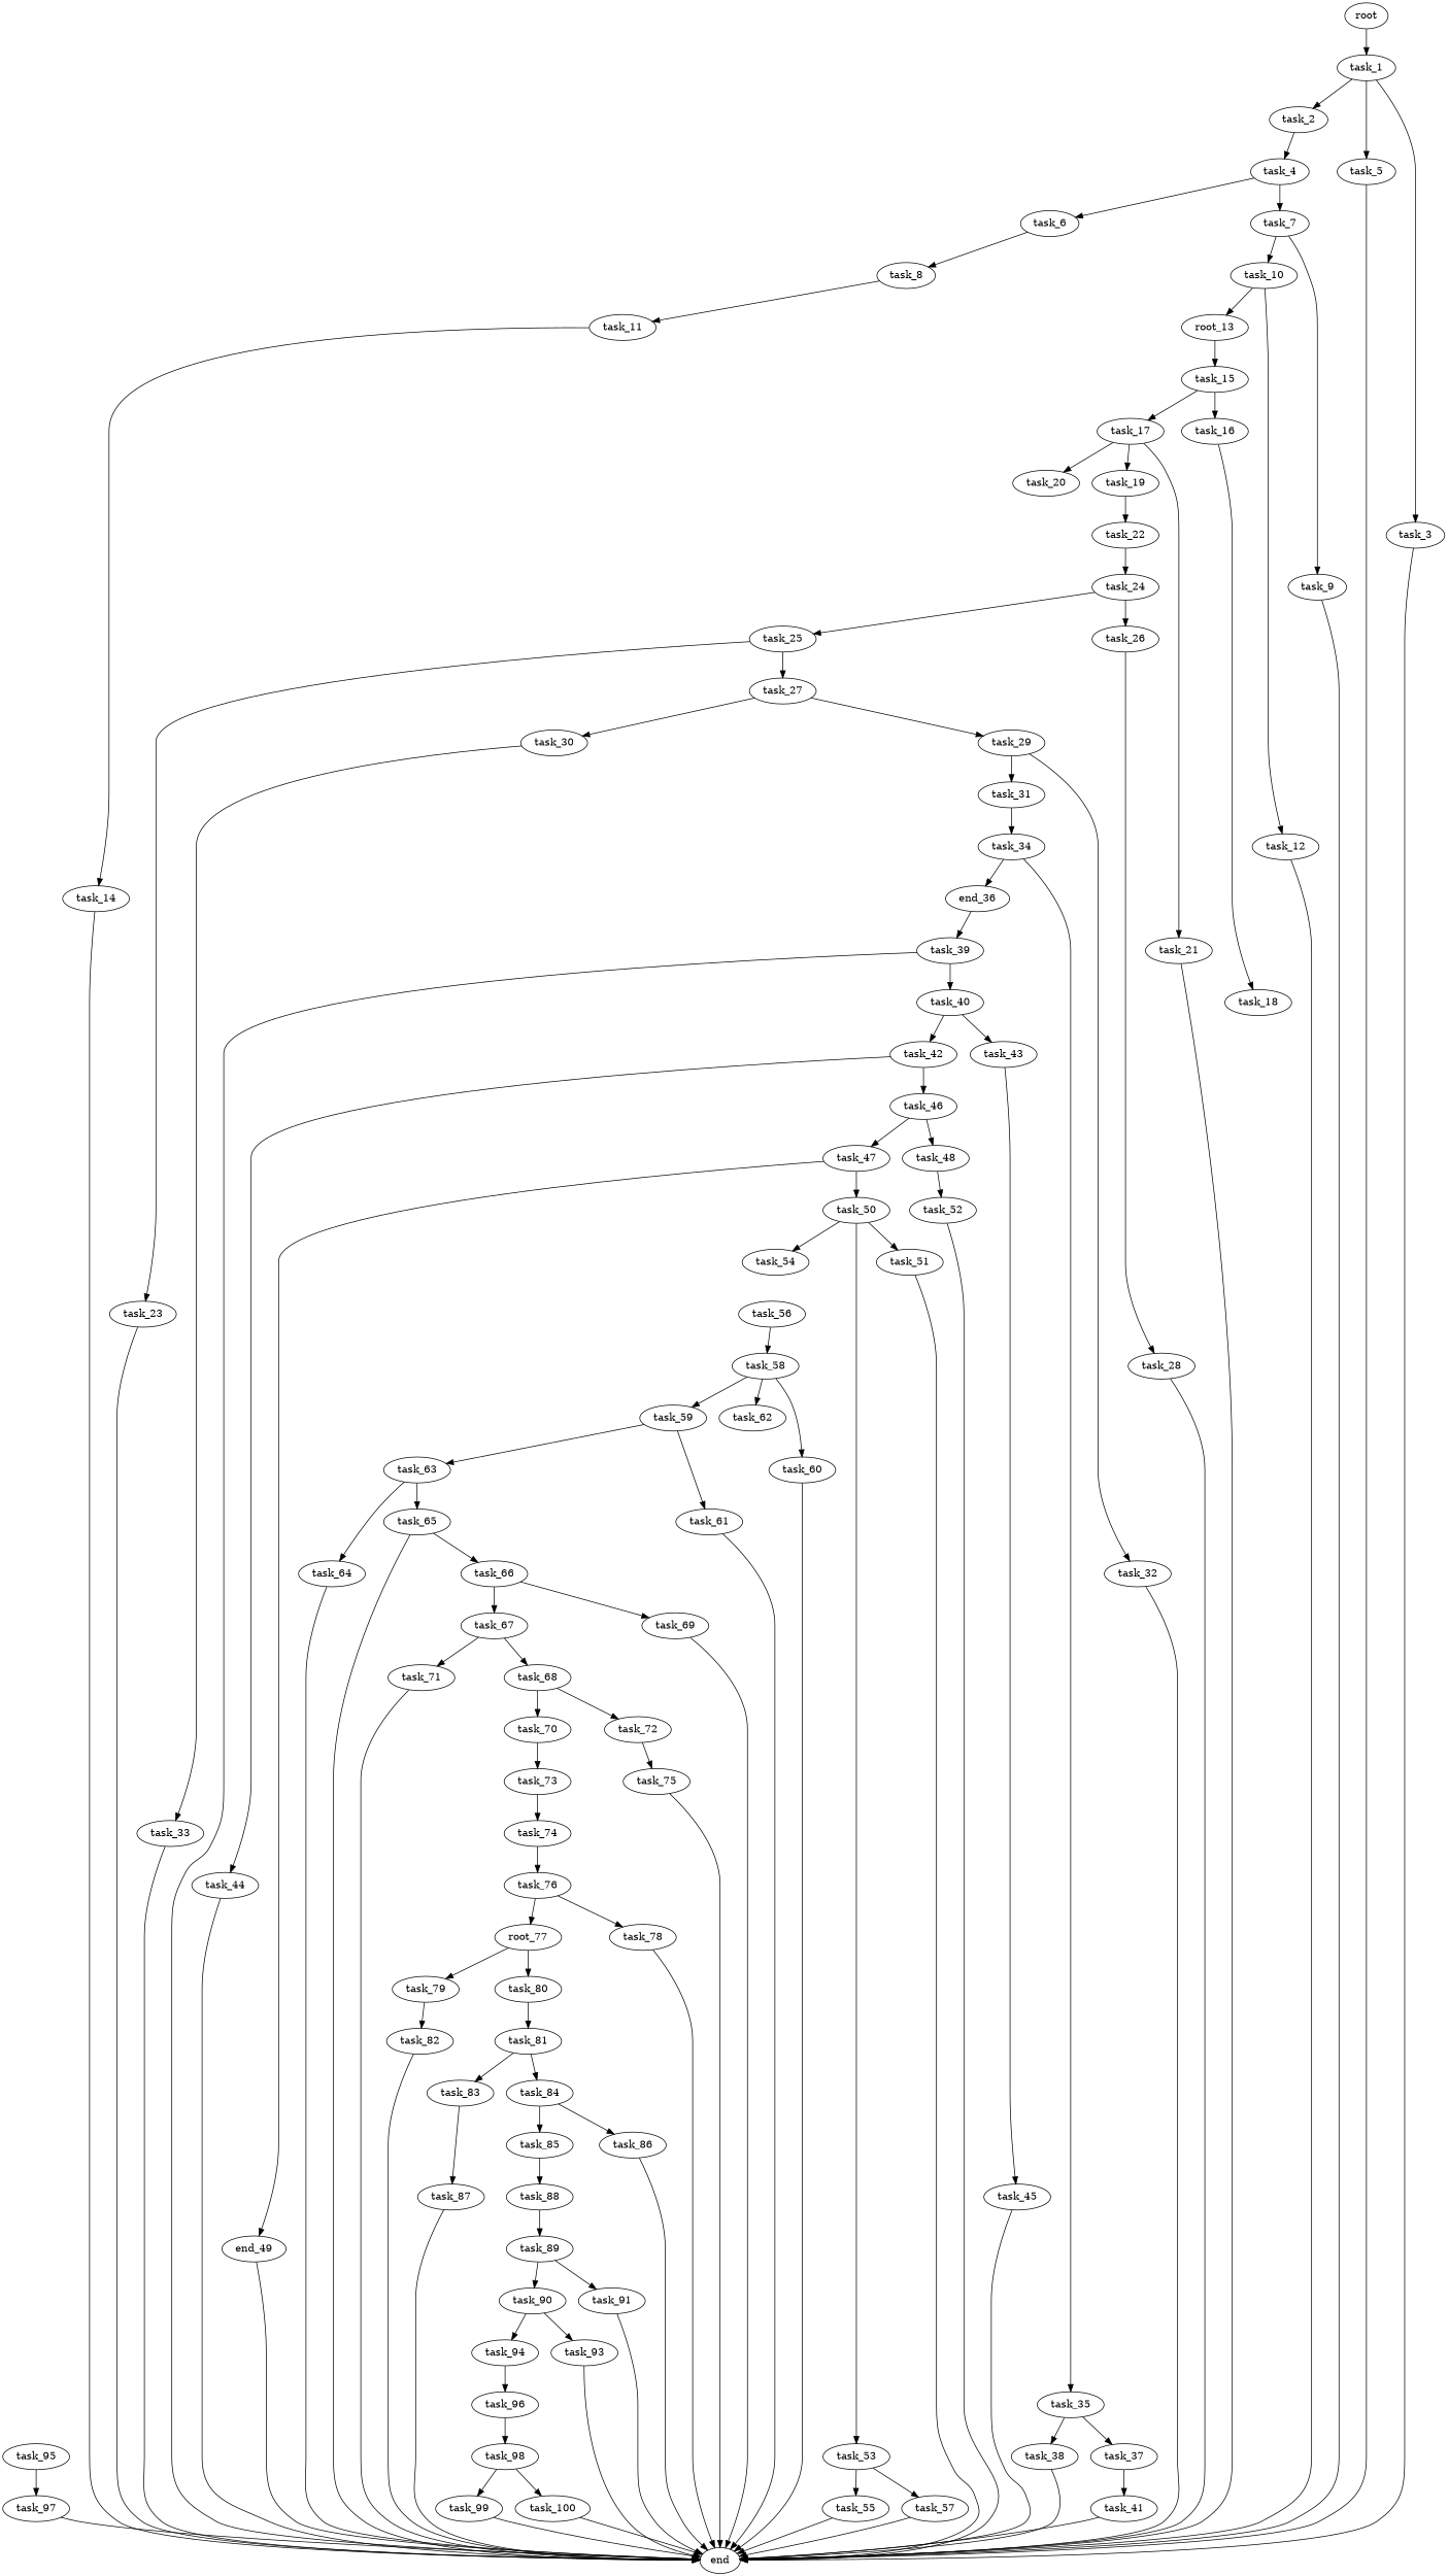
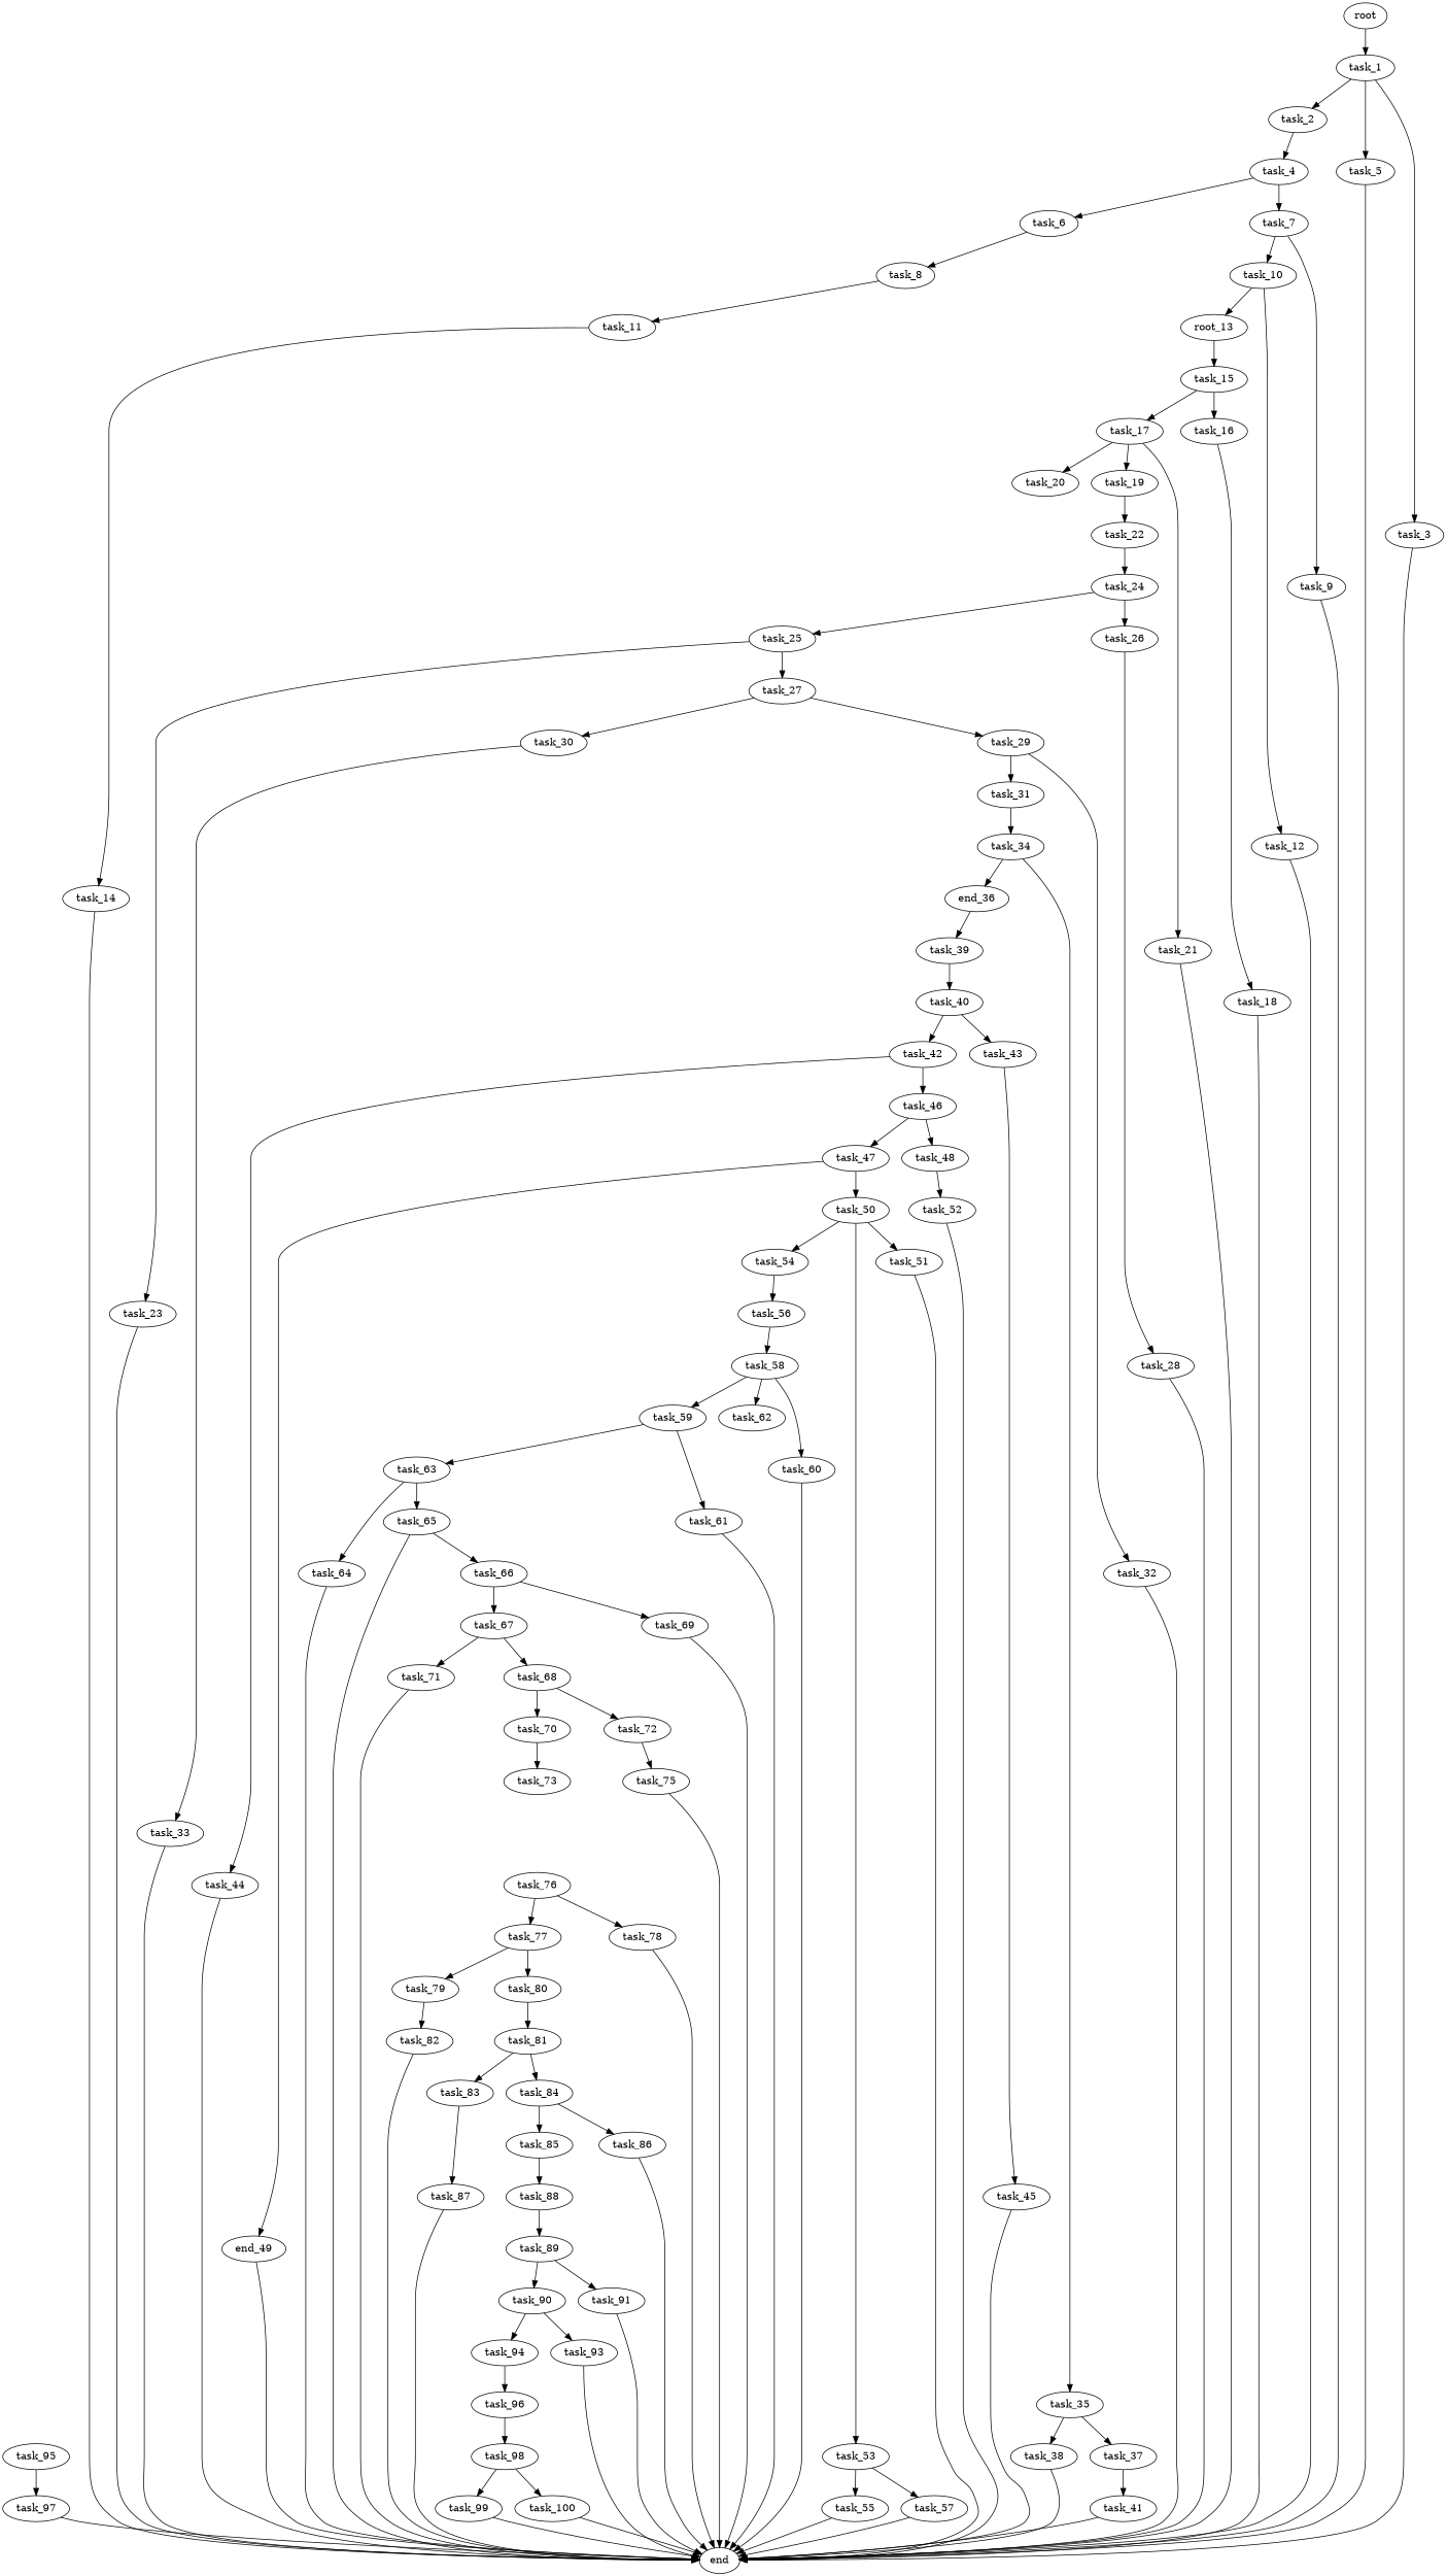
  digraph {
    task_15
    task_17
    task_16
    task_20
    task_19
    task_21
    task_18
-   task_77 [label=root_77]
+   task_77
    task_79
    task_80
    task_82
    task_81
    task_59
    task_63
    task_61
    task_64
    task_65
    end
    task_23
    task_22
    task_89
    task_90
    task_91
    task_94
    task_93
    task_24
    task_25
    task_26
    task_27
    task_28
    task_95
    task_97
    task_85
    task_88
    task_73
-   task_74
    task_76
    task_66
    task_45
    task_11
    task_14
    n42 [label=root_13]
    task_54
    task_56
    task_58
    task_62
    task_60
    task_55
    task_30
    task_33
    task_78
    n52 [label=end_49]
    task_47
    task_50
    task_53
    task_51
    task_83
    task_84
    task_87
    task_86
    n61 [label=end_36]
    task_34
    task_35
    task_39
    task_38
    task_37
    task_29
    task_44
    task_67
    task_71
    task_68
    task_70
    task_72
    task_31
    task_32
    task_69
    task_2
    task_4
    task_6
    task_7
    task_8
    task_10
    task_9
    task_40
    task_96
    task_98
    task_99
    task_100
    task_48
    task_52
    task_57
    task_5
    task_1
    task_3
    task_42
    task_43
    task_46
    task_12
    task_41
    task_75
    root
    task_15 -> task_17
    task_15 -> task_16
    task_17 -> task_20
    task_17 -> task_19
    task_17 -> task_21
    task_16 -> task_18
    task_19 -> task_22
    task_21 -> end
-   task_39 -> end
+   task_18 -> end
    task_77 -> task_79
    task_77 -> task_80
    task_79 -> task_82
    task_80 -> task_81
    task_82 -> end
    task_81 -> task_83
    task_81 -> task_84
    task_59 -> task_63
    task_59 -> task_61
    task_63 -> task_64
    task_63 -> task_65
    task_61 -> end
    task_64 -> end
    task_65 -> end
    task_65 -> task_66
    task_23 -> end
    task_22 -> task_24
    task_89 -> task_90
    task_89 -> task_91
    task_90 -> task_94
    task_90 -> task_93
    task_91 -> end
    task_94 -> task_96
    task_93 -> end
    task_24 -> task_25
    task_24 -> task_26
    task_25 -> task_23
    task_25 -> task_27
    task_26 -> task_28
    task_27 -> task_30
    task_27 -> task_29
    task_28 -> end
    task_95 -> task_97
    task_97 -> end
    task_85 -> task_88
    task_88 -> task_89
-   task_73 -> task_74
-   task_74 -> task_76
    task_76 -> task_77
    task_76 -> task_78
    task_66 -> task_67
    task_66 -> task_69
    task_45 -> end
    task_11 -> task_14
    task_14 -> end
    n42 -> task_15
+   task_54 -> task_56
    task_56 -> task_58
    task_58 -> task_59
    task_58 -> task_62
    task_58 -> task_60
    task_60 -> end
    task_55 -> end
    task_30 -> task_33
    task_33 -> end
    task_78 -> end
    n52 -> end
    task_47 -> n52
    task_47 -> task_50
    task_50 -> task_54
    task_50 -> task_53
    task_50 -> task_51
    task_53 -> task_55
    task_53 -> task_57
    task_51 -> end
    task_83 -> task_87
    task_84 -> task_85
    task_84 -> task_86
    task_87 -> end
    task_86 -> end
    n61 -> task_39
    task_34 -> n61
    task_34 -> task_35
    task_35 -> task_38
    task_35 -> task_37
    task_39 -> task_40
    task_38 -> end
    task_37 -> task_41
    task_29 -> task_31
    task_29 -> task_32
    task_44 -> end
    task_67 -> task_71
    task_67 -> task_68
    task_71 -> end
    task_68 -> task_70
    task_68 -> task_72
    task_70 -> task_73
    task_72 -> task_75
    task_31 -> task_34
    task_32 -> end
    task_69 -> end
    task_2 -> task_4
    task_4 -> task_6
    task_4 -> task_7
    task_6 -> task_8
    task_7 -> task_10
    task_7 -> task_9
    task_8 -> task_11
    task_10 -> n42
    task_10 -> task_12
    task_9 -> end
    task_40 -> task_42
    task_40 -> task_43
    task_96 -> task_98
    task_98 -> task_99
    task_98 -> task_100
    task_99 -> end
    task_100 -> end
    task_48 -> task_52
    task_52 -> end
    task_57 -> end
    task_5 -> end
    task_1 -> task_2
    task_1 -> task_5
    task_1 -> task_3
    task_3 -> end
    task_42 -> task_44
    task_42 -> task_46
    task_43 -> task_45
    task_46 -> task_47
    task_46 -> task_48
    task_12 -> end
    task_41 -> end
    task_75 -> end
    root -> task_1
  }
